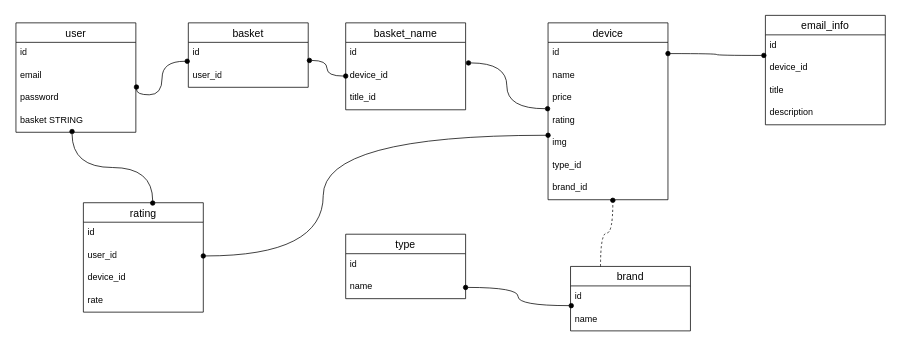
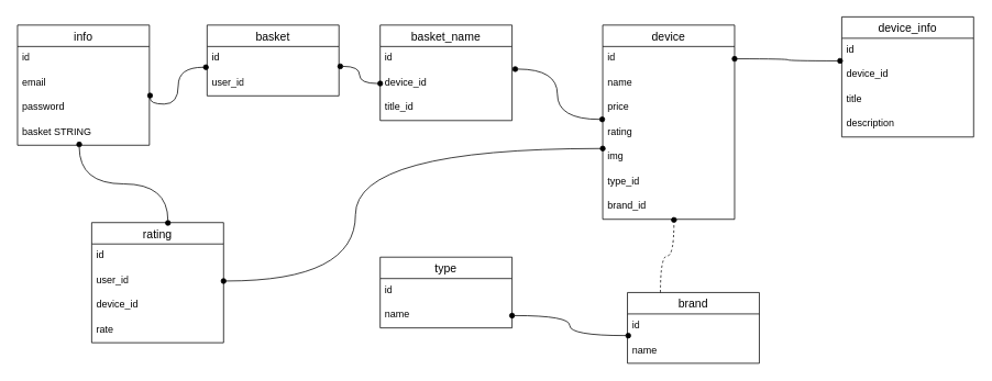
  <mxCell id="0" />
  <mxCell id="1" parent="0" />
- <mxCell id="2" value="user" style="swimlane;fontStyle=0;childLayout=stackLayout;horizontal=1;startSize=26;horizontalStack=0;resizeParent=1;resizeParentMax=0;resizeLast=0;collapsible=1;marginBottom=0;align=center;fontSize=14;shadow=0;" parent="1" vertex="1"><mxGeometry x="20" y="30" width="160" height="146" as="geometry"><mxRectangle x="330" y="200" width="70" height="30" as="alternateBounds" /></mxGeometry></mxCell>
+ <mxCell id="2" value="info" style="swimlane;fontStyle=0;childLayout=stackLayout;horizontal=1;startSize=26;horizontalStack=0;resizeParent=1;resizeParentMax=0;resizeLast=0;collapsible=1;marginBottom=0;align=center;fontSize=14;shadow=0;" parent="1" vertex="1"><mxGeometry x="20" y="30" width="160" height="146" as="geometry"><mxRectangle x="330" y="200" width="70" height="30" as="alternateBounds" /></mxGeometry></mxCell>
  <mxCell id="3" value="id" style="text;strokeColor=none;fillColor=none;spacingLeft=4;spacingRight=4;overflow=hidden;rotatable=0;points=[[0,0.5],[1,0.5]];portConstraint=eastwest;fontSize=12;whiteSpace=wrap;html=1;" parent="2" vertex="1"><mxGeometry y="26" width="160" height="30" as="geometry" /></mxCell>
  <mxCell id="4" value="email" style="text;strokeColor=none;fillColor=none;spacingLeft=4;spacingRight=4;overflow=hidden;rotatable=0;points=[[0,0.5],[1,0.5]];portConstraint=eastwest;fontSize=12;whiteSpace=wrap;html=1;" parent="2" vertex="1"><mxGeometry y="56" width="160" height="30" as="geometry" /></mxCell>
  <mxCell id="5" value="password" style="text;strokeColor=none;fillColor=none;spacingLeft=4;spacingRight=4;overflow=hidden;rotatable=0;points=[[0,0.5],[1,0.5]];portConstraint=eastwest;fontSize=12;whiteSpace=wrap;html=1;" parent="2" vertex="1"><mxGeometry y="86" width="160" height="30" as="geometry" /></mxCell>
  <mxCell id="6" value="basket&amp;nbsp;STRING" style="text;strokeColor=none;fillColor=none;spacingLeft=4;spacingRight=4;overflow=hidden;rotatable=0;points=[[0,0.5],[1,0.5]];portConstraint=eastwest;fontSize=12;whiteSpace=wrap;html=1;" parent="2" vertex="1"><mxGeometry y="116" width="160" height="30" as="geometry" /></mxCell>
  <mxCell id="7" value="basket" style="swimlane;fontStyle=0;childLayout=stackLayout;horizontal=1;startSize=26;horizontalStack=0;resizeParent=1;resizeParentMax=0;resizeLast=0;collapsible=1;marginBottom=0;align=center;fontSize=14;shadow=0;" parent="1" vertex="1"><mxGeometry x="250" y="30" width="160" height="86" as="geometry"><mxRectangle x="330" y="200" width="70" height="30" as="alternateBounds" /></mxGeometry></mxCell>
  <mxCell id="8" value="id" style="text;strokeColor=none;fillColor=none;spacingLeft=4;spacingRight=4;overflow=hidden;rotatable=0;points=[[0,0.5],[1,0.5]];portConstraint=eastwest;fontSize=12;whiteSpace=wrap;html=1;" parent="7" vertex="1"><mxGeometry y="26" width="160" height="30" as="geometry" /></mxCell>
  <mxCell id="9" value="user_id" style="text;strokeColor=none;fillColor=none;spacingLeft=4;spacingRight=4;overflow=hidden;rotatable=0;points=[[0,0.5],[1,0.5]];portConstraint=eastwest;fontSize=12;whiteSpace=wrap;html=1;" parent="7" vertex="1"><mxGeometry y="56" width="160" height="30" as="geometry" /></mxCell>
  <mxCell id="10" value="device" style="swimlane;fontStyle=0;childLayout=stackLayout;horizontal=1;startSize=26;horizontalStack=0;resizeParent=1;resizeParentMax=0;resizeLast=0;collapsible=1;marginBottom=0;align=center;fontSize=14;shadow=0;" parent="1" vertex="1"><mxGeometry x="730" y="30" width="160" height="236" as="geometry"><mxRectangle x="330" y="200" width="70" height="30" as="alternateBounds" /></mxGeometry></mxCell>
  <mxCell id="11" value="id" style="text;strokeColor=none;fillColor=none;spacingLeft=4;spacingRight=4;overflow=hidden;rotatable=0;points=[[0,0.5],[1,0.5]];portConstraint=eastwest;fontSize=12;whiteSpace=wrap;html=1;" parent="10" vertex="1"><mxGeometry y="26" width="160" height="30" as="geometry" /></mxCell>
  <mxCell id="12" value="name" style="text;strokeColor=none;fillColor=none;spacingLeft=4;spacingRight=4;overflow=hidden;rotatable=0;points=[[0,0.5],[1,0.5]];portConstraint=eastwest;fontSize=12;whiteSpace=wrap;html=1;" parent="10" vertex="1"><mxGeometry y="56" width="160" height="30" as="geometry" /></mxCell>
  <mxCell id="13" value="price" style="text;strokeColor=none;fillColor=none;spacingLeft=4;spacingRight=4;overflow=hidden;rotatable=0;points=[[0,0.5],[1,0.5]];portConstraint=eastwest;fontSize=12;whiteSpace=wrap;html=1;" parent="10" vertex="1"><mxGeometry y="86" width="160" height="30" as="geometry" /></mxCell>
  <mxCell id="14" value="rating" style="text;strokeColor=none;fillColor=none;spacingLeft=4;spacingRight=4;overflow=hidden;rotatable=0;points=[[0,0.5],[1,0.5]];portConstraint=eastwest;fontSize=12;whiteSpace=wrap;html=1;" parent="10" vertex="1"><mxGeometry y="116" width="160" height="30" as="geometry" /></mxCell>
  <mxCell id="15" value="img" style="text;strokeColor=none;fillColor=none;spacingLeft=4;spacingRight=4;overflow=hidden;rotatable=0;points=[[0,0.5],[1,0.5]];portConstraint=eastwest;fontSize=12;whiteSpace=wrap;html=1;" parent="10" vertex="1"><mxGeometry y="146" width="160" height="30" as="geometry" /></mxCell>
  <mxCell id="16" value="type_id" style="text;strokeColor=none;fillColor=none;spacingLeft=4;spacingRight=4;overflow=hidden;rotatable=0;points=[[0,0.5],[1,0.5]];portConstraint=eastwest;fontSize=12;whiteSpace=wrap;html=1;" parent="10" vertex="1"><mxGeometry y="176" width="160" height="30" as="geometry" /></mxCell>
  <mxCell id="17" value="brand_id" style="text;strokeColor=none;fillColor=none;spacingLeft=4;spacingRight=4;overflow=hidden;rotatable=0;points=[[0,0.5],[1,0.5]];portConstraint=eastwest;fontSize=12;whiteSpace=wrap;html=1;" parent="10" vertex="1"><mxGeometry y="206" width="160" height="30" as="geometry" /></mxCell>
  <mxCell id="18" value="" style="edgeStyle=orthogonalEdgeStyle;fontSize=12;html=1;endArrow=oval;startArrow=oval;rounded=0;exitX=1.005;exitY=0.989;exitDx=0;exitDy=0;exitPerimeter=0;entryX=-0.009;entryY=0.841;entryDx=0;entryDy=0;entryPerimeter=0;curved=1;startFill=1;endFill=1;" parent="1" source="4" target="8" edge="1"><mxGeometry width="100" height="100" relative="1" as="geometry"><mxPoint x="450" y="100" as="sourcePoint" /><mxPoint x="550" y="0" as="targetPoint" /></mxGeometry></mxCell>
  <mxCell id="19" value="type" style="swimlane;fontStyle=0;childLayout=stackLayout;horizontal=1;startSize=26;horizontalStack=0;resizeParent=1;resizeParentMax=0;resizeLast=0;collapsible=1;marginBottom=0;align=center;fontSize=14;shadow=0;" parent="1" vertex="1"><mxGeometry x="460" y="312" width="160" height="86" as="geometry"><mxRectangle x="330" y="200" width="70" height="30" as="alternateBounds" /></mxGeometry></mxCell>
  <mxCell id="20" value="id" style="text;strokeColor=none;fillColor=none;spacingLeft=4;spacingRight=4;overflow=hidden;rotatable=0;points=[[0,0.5],[1,0.5]];portConstraint=eastwest;fontSize=12;whiteSpace=wrap;html=1;" parent="19" vertex="1"><mxGeometry y="26" width="160" height="30" as="geometry" /></mxCell>
  <mxCell id="21" value="name" style="text;strokeColor=none;fillColor=none;spacingLeft=4;spacingRight=4;overflow=hidden;rotatable=0;points=[[0,0.5],[1,0.5]];portConstraint=eastwest;fontSize=12;whiteSpace=wrap;html=1;" parent="19" vertex="1"><mxGeometry y="56" width="160" height="30" as="geometry" /></mxCell>
  <mxCell id="22" value="brand" style="swimlane;fontStyle=0;childLayout=stackLayout;horizontal=1;startSize=26;horizontalStack=0;resizeParent=1;resizeParentMax=0;resizeLast=0;collapsible=1;marginBottom=0;align=center;fontSize=14;shadow=0;" parent="1" vertex="1"><mxGeometry x="760" y="355" width="160" height="86" as="geometry"><mxRectangle x="330" y="200" width="70" height="30" as="alternateBounds" /></mxGeometry></mxCell>
  <mxCell id="23" value="id" style="text;strokeColor=none;fillColor=none;spacingLeft=4;spacingRight=4;overflow=hidden;rotatable=0;points=[[0,0.5],[1,0.5]];portConstraint=eastwest;fontSize=12;whiteSpace=wrap;html=1;" parent="22" vertex="1"><mxGeometry y="26" width="160" height="30" as="geometry" /></mxCell>
  <mxCell id="24" value="name" style="text;strokeColor=none;fillColor=none;spacingLeft=4;spacingRight=4;overflow=hidden;rotatable=0;points=[[0,0.5],[1,0.5]];portConstraint=eastwest;fontSize=12;whiteSpace=wrap;html=1;" parent="22" vertex="1"><mxGeometry y="56" width="160" height="30" as="geometry" /></mxCell>
  <mxCell id="25" value="" style="edgeStyle=orthogonalEdgeStyle;fontSize=12;html=1;endArrow=oval;startArrow=oval;rounded=0;exitX=1;exitY=0.5;exitDx=0;exitDy=0;curved=1;startFill=1;endFill=1;entryX=0.006;entryY=-0.123;entryDx=0;entryDy=0;entryPerimeter=0;" parent="1" source="21" target="24" edge="1"><mxGeometry width="100" height="100" relative="1" as="geometry"><mxPoint x="550" y="250" as="sourcePoint" /><mxPoint x="760" y="410" as="targetPoint" /></mxGeometry></mxCell>
  <mxCell id="26" value="" style="fontSize=12;html=1;endArrow=oval;rounded=0;entryX=0.54;entryY=1.026;entryDx=0;entryDy=0;entryPerimeter=0;exitX=0.25;exitY=0;exitDx=0;exitDy=0;edgeStyle=orthogonalEdgeStyle;curved=1;startArrow=none;startFill=0;endFill=1;dashed=1;" parent="1" source="22" target="17" edge="1"><mxGeometry width="100" height="100" relative="1" as="geometry"><mxPoint x="816" y="310" as="sourcePoint" /><mxPoint x="920" y="290" as="targetPoint" /></mxGeometry></mxCell>
- <mxCell id="27" value="email_info" style="swimlane;fontStyle=0;childLayout=stackLayout;horizontal=1;startSize=26;horizontalStack=0;resizeParent=1;resizeParentMax=0;resizeLast=0;collapsible=1;marginBottom=0;align=center;fontSize=14;shadow=0;" parent="1" vertex="1"><mxGeometry x="1020" y="20" width="160" height="146" as="geometry"><mxRectangle x="330" y="200" width="70" height="30" as="alternateBounds" /></mxGeometry></mxCell>
+ <mxCell id="27" value="device_info" style="swimlane;fontStyle=0;childLayout=stackLayout;horizontal=1;startSize=26;horizontalStack=0;resizeParent=1;resizeParentMax=0;resizeLast=0;collapsible=1;marginBottom=0;align=center;fontSize=14;shadow=0;" parent="1" vertex="1"><mxGeometry x="1020" y="20" width="160" height="146" as="geometry"><mxRectangle x="330" y="200" width="70" height="30" as="alternateBounds" /></mxGeometry></mxCell>
  <mxCell id="28" value="id" style="text;strokeColor=none;fillColor=none;spacingLeft=4;spacingRight=4;overflow=hidden;rotatable=0;points=[[0,0.5],[1,0.5]];portConstraint=eastwest;fontSize=12;whiteSpace=wrap;html=1;" parent="27" vertex="1"><mxGeometry y="26" width="160" height="30" as="geometry" /></mxCell>
  <mxCell id="29" value="device_id" style="text;strokeColor=none;fillColor=none;spacingLeft=4;spacingRight=4;overflow=hidden;rotatable=0;points=[[0,0.5],[1,0.5]];portConstraint=eastwest;fontSize=12;whiteSpace=wrap;html=1;" parent="27" vertex="1"><mxGeometry y="56" width="160" height="30" as="geometry" /></mxCell>
  <mxCell id="30" value="title" style="text;strokeColor=none;fillColor=none;spacingLeft=4;spacingRight=4;overflow=hidden;rotatable=0;points=[[0,0.5],[1,0.5]];portConstraint=eastwest;fontSize=12;whiteSpace=wrap;html=1;" parent="27" vertex="1"><mxGeometry y="86" width="160" height="30" as="geometry" /></mxCell>
  <mxCell id="31" value="description" style="text;strokeColor=none;fillColor=none;spacingLeft=4;spacingRight=4;overflow=hidden;rotatable=0;points=[[0,0.5],[1,0.5]];portConstraint=eastwest;fontSize=12;whiteSpace=wrap;html=1;" parent="27" vertex="1"><mxGeometry y="116" width="160" height="30" as="geometry" /></mxCell>
  <mxCell id="32" value="" style="edgeStyle=orthogonalEdgeStyle;fontSize=12;html=1;endArrow=oval;rounded=0;entryX=-0.013;entryY=0.915;entryDx=0;entryDy=0;curved=1;startArrow=oval;startFill=1;endFill=1;exitX=1;exitY=0.5;exitDx=0;exitDy=0;entryPerimeter=0;" parent="1" source="11" target="28" edge="1"><mxGeometry width="100" height="100" relative="1" as="geometry"><mxPoint x="910" y="110" as="sourcePoint" /><mxPoint x="770" y="150" as="targetPoint" /></mxGeometry></mxCell>
  <mxCell id="33" value="basket_name" style="swimlane;fontStyle=0;childLayout=stackLayout;horizontal=1;startSize=26;horizontalStack=0;resizeParent=1;resizeParentMax=0;resizeLast=0;collapsible=1;marginBottom=0;align=center;fontSize=14;shadow=0;" parent="1" vertex="1"><mxGeometry x="460" y="30" width="160" height="116" as="geometry"><mxRectangle x="330" y="200" width="70" height="30" as="alternateBounds" /></mxGeometry></mxCell>
  <mxCell id="34" value="id" style="text;strokeColor=none;fillColor=none;spacingLeft=4;spacingRight=4;overflow=hidden;rotatable=0;points=[[0,0.5],[1,0.5]];portConstraint=eastwest;fontSize=12;whiteSpace=wrap;html=1;" parent="33" vertex="1"><mxGeometry y="26" width="160" height="30" as="geometry" /></mxCell>
  <mxCell id="35" value="device_id" style="text;strokeColor=none;fillColor=none;spacingLeft=4;spacingRight=4;overflow=hidden;rotatable=0;points=[[0,0.5],[1,0.5]];portConstraint=eastwest;fontSize=12;whiteSpace=wrap;html=1;" parent="33" vertex="1"><mxGeometry y="56" width="160" height="30" as="geometry" /></mxCell>
  <mxCell id="36" value="title_id" style="text;strokeColor=none;fillColor=none;spacingLeft=4;spacingRight=4;overflow=hidden;rotatable=0;points=[[0,0.5],[1,0.5]];portConstraint=eastwest;fontSize=12;whiteSpace=wrap;html=1;" parent="33" vertex="1"><mxGeometry y="86" width="160" height="30" as="geometry" /></mxCell>
  <mxCell id="37" value="" style="edgeStyle=orthogonalEdgeStyle;fontSize=12;html=1;endArrow=oval;startArrow=oval;rounded=0;exitX=1.01;exitY=0.804;exitDx=0;exitDy=0;exitPerimeter=0;entryX=0;entryY=0.5;entryDx=0;entryDy=0;curved=1;startFill=1;endFill=1;" parent="1" source="8" target="35" edge="1"><mxGeometry width="100" height="100" relative="1" as="geometry"><mxPoint x="391.44" y="126" as="sourcePoint" /><mxPoint x="459.44" y="91" as="targetPoint" /></mxGeometry></mxCell>
  <mxCell id="38" value="" style="edgeStyle=orthogonalEdgeStyle;fontSize=12;html=1;endArrow=oval;startArrow=oval;rounded=0;exitX=1.024;exitY=-0.085;exitDx=0;exitDy=0;entryX=-0.004;entryY=-0.048;entryDx=0;entryDy=0;curved=1;startFill=1;endFill=1;exitPerimeter=0;entryPerimeter=0;" parent="1" source="35" target="14" edge="1"><mxGeometry width="100" height="100" relative="1" as="geometry"><mxPoint x="201" y="136" as="sourcePoint" /><mxPoint x="269" y="101" as="targetPoint" /></mxGeometry></mxCell>
  <mxCell id="39" value="rating" style="swimlane;fontStyle=0;childLayout=stackLayout;horizontal=1;startSize=26;horizontalStack=0;resizeParent=1;resizeParentMax=0;resizeLast=0;collapsible=1;marginBottom=0;align=center;fontSize=14;shadow=0;" parent="1" vertex="1"><mxGeometry x="110" y="270" width="160" height="146" as="geometry"><mxRectangle x="330" y="200" width="70" height="30" as="alternateBounds" /></mxGeometry></mxCell>
  <mxCell id="40" value="id" style="text;strokeColor=none;fillColor=none;spacingLeft=4;spacingRight=4;overflow=hidden;rotatable=0;points=[[0,0.5],[1,0.5]];portConstraint=eastwest;fontSize=12;whiteSpace=wrap;html=1;" parent="39" vertex="1"><mxGeometry y="26" width="160" height="30" as="geometry" /></mxCell>
  <mxCell id="41" value="user_id" style="text;strokeColor=none;fillColor=none;spacingLeft=4;spacingRight=4;overflow=hidden;rotatable=0;points=[[0,0.5],[1,0.5]];portConstraint=eastwest;fontSize=12;whiteSpace=wrap;html=1;" parent="39" vertex="1"><mxGeometry y="56" width="160" height="30" as="geometry" /></mxCell>
  <mxCell id="42" value="device_id" style="text;strokeColor=none;fillColor=none;spacingLeft=4;spacingRight=4;overflow=hidden;rotatable=0;points=[[0,0.5],[1,0.5]];portConstraint=eastwest;fontSize=12;whiteSpace=wrap;html=1;" parent="39" vertex="1"><mxGeometry y="86" width="160" height="30" as="geometry" /></mxCell>
  <mxCell id="43" value="rate" style="text;strokeColor=none;fillColor=none;spacingLeft=4;spacingRight=4;overflow=hidden;rotatable=0;points=[[0,0.5],[1,0.5]];portConstraint=eastwest;fontSize=12;whiteSpace=wrap;html=1;" parent="39" vertex="1"><mxGeometry y="116" width="160" height="30" as="geometry" /></mxCell>
  <mxCell id="44" value="" style="edgeStyle=orthogonalEdgeStyle;fontSize=12;html=1;endArrow=oval;startArrow=oval;rounded=0;exitX=1;exitY=0.5;exitDx=0;exitDy=0;curved=1;startFill=1;endFill=1;" parent="1" source="41" edge="1"><mxGeometry width="100" height="100" relative="1" as="geometry"><mxPoint x="211" y="146" as="sourcePoint" /><mxPoint x="730" y="180" as="targetPoint" /><Array as="points"><mxPoint x="430" y="341" /><mxPoint x="430" y="180" /></Array></mxGeometry></mxCell>
  <mxCell id="45" value="" style="edgeStyle=orthogonalEdgeStyle;fontSize=12;html=1;endArrow=oval;startArrow=oval;rounded=0;exitX=0.468;exitY=0.967;exitDx=0;exitDy=0;exitPerimeter=0;entryX=0.578;entryY=0.003;entryDx=0;entryDy=0;entryPerimeter=0;curved=1;startFill=1;endFill=1;" parent="1" source="6" target="39" edge="1"><mxGeometry width="100" height="100" relative="1" as="geometry"><mxPoint x="221" y="156" as="sourcePoint" /><mxPoint x="289" y="121" as="targetPoint" /></mxGeometry></mxCell>
